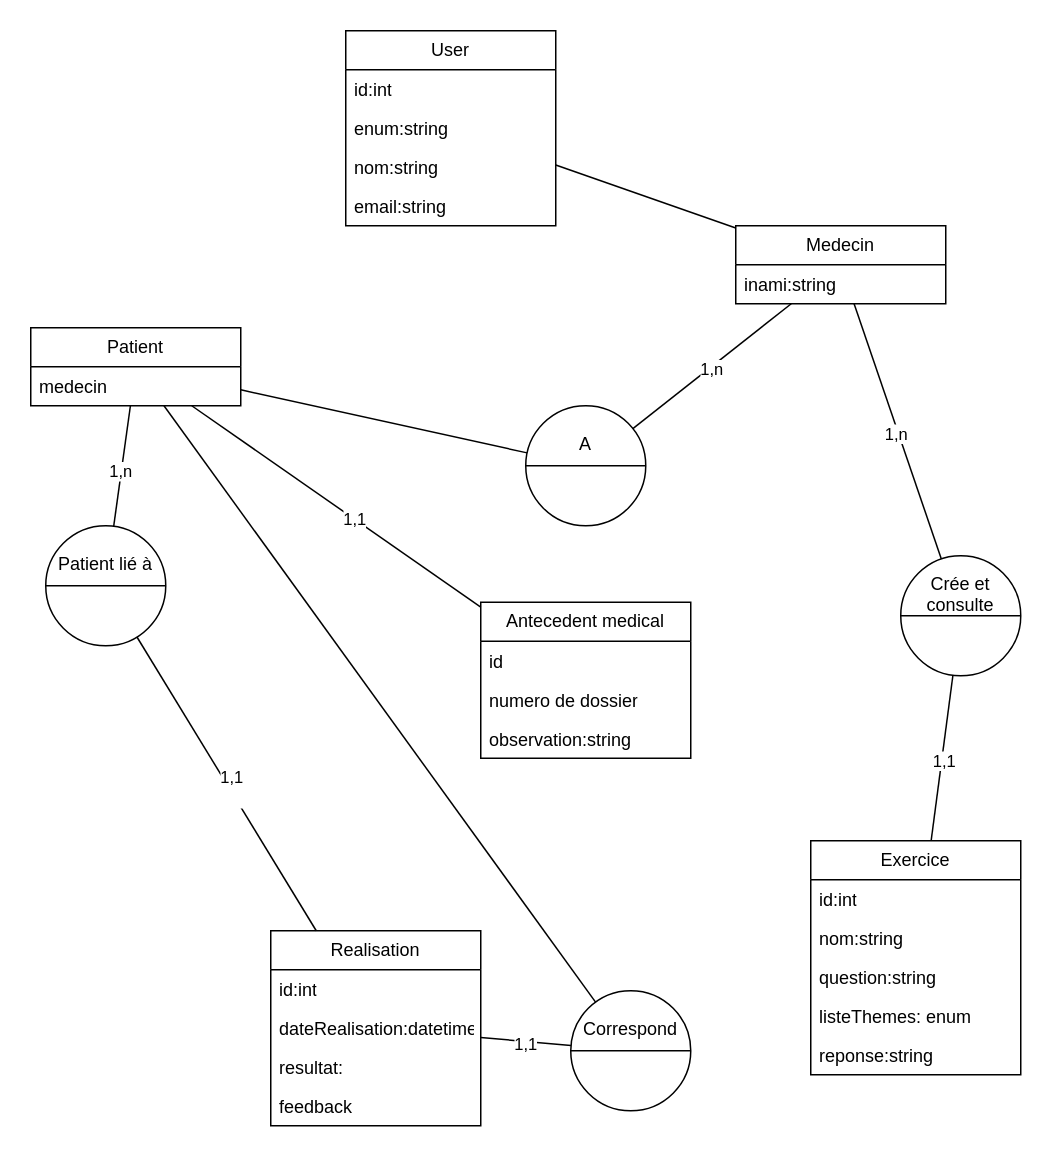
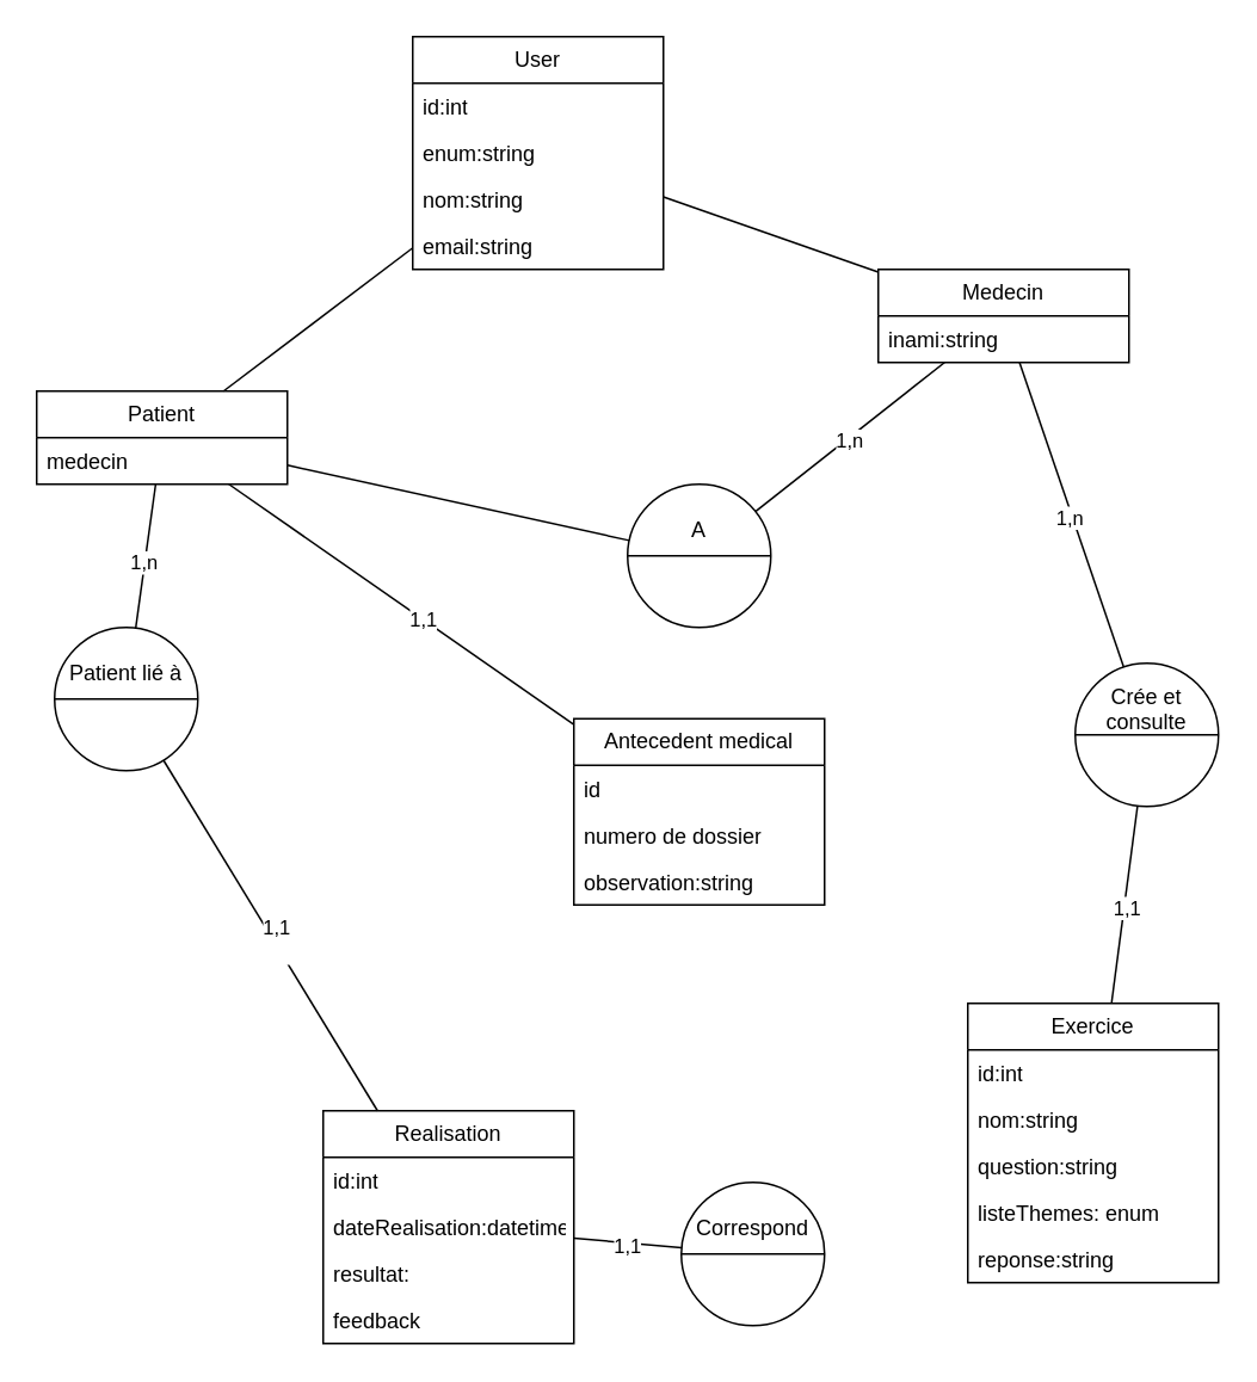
  <mxCell id="0" />
  <mxCell id="1" parent="0" />
  <mxCell id="2" value="User" style="swimlane;fontStyle=0;childLayout=stackLayout;horizontal=1;startSize=26;fillColor=none;horizontalStack=0;resizeParent=1;resizeParentMax=0;resizeLast=0;collapsible=1;marginBottom=0;whiteSpace=wrap;html=1;" parent="1" vertex="1"><mxGeometry x="230" width="140" height="130" as="geometry" y="20" /></mxCell>
  <mxCell id="3" value="id:int" style="text;strokeColor=none;fillColor=none;align=left;verticalAlign=top;spacingLeft=4;spacingRight=4;overflow=hidden;rotatable=0;points=[[0,0.5],[1,0.5]];portConstraint=eastwest;whiteSpace=wrap;html=1;" parent="2" vertex="1"><mxGeometry y="26" width="140" height="26" as="geometry" /></mxCell>
  <mxCell id="4" value="enum:string" style="text;strokeColor=none;fillColor=none;align=left;verticalAlign=top;spacingLeft=4;spacingRight=4;overflow=hidden;rotatable=0;points=[[0,0.5],[1,0.5]];portConstraint=eastwest;whiteSpace=wrap;html=1;" parent="2" vertex="1"><mxGeometry y="52" width="140" height="26" as="geometry" /></mxCell>
  <mxCell id="5" value="nom:string" style="text;strokeColor=none;fillColor=none;align=left;verticalAlign=top;spacingLeft=4;spacingRight=4;overflow=hidden;rotatable=0;points=[[0,0.5],[1,0.5]];portConstraint=eastwest;whiteSpace=wrap;html=1;" parent="2" vertex="1"><mxGeometry y="78" width="140" height="26" as="geometry" /></mxCell>
  <mxCell id="6" value="email:string" style="text;strokeColor=none;fillColor=none;align=left;verticalAlign=top;spacingLeft=4;spacingRight=4;overflow=hidden;rotatable=0;points=[[0,0.5],[1,0.5]];portConstraint=eastwest;whiteSpace=wrap;html=1;" parent="2" vertex="1"><mxGeometry y="104" width="140" height="26" as="geometry" /></mxCell>
  <mxCell id="7" value="Exercice" style="swimlane;fontStyle=0;childLayout=stackLayout;horizontal=1;startSize=26;fillColor=none;horizontalStack=0;resizeParent=1;resizeParentMax=0;resizeLast=0;collapsible=1;marginBottom=0;whiteSpace=wrap;html=1;" parent="1" vertex="1"><mxGeometry x="540" y="560" width="140" height="156" as="geometry" /></mxCell>
  <mxCell id="8" value="id:int" style="text;strokeColor=none;fillColor=none;align=left;verticalAlign=top;spacingLeft=4;spacingRight=4;overflow=hidden;rotatable=0;points=[[0,0.5],[1,0.5]];portConstraint=eastwest;whiteSpace=wrap;html=1;" parent="7" vertex="1"><mxGeometry y="26" width="140" height="26" as="geometry" /></mxCell>
  <mxCell id="9" value="nom:string&lt;div&gt;&lt;br&gt;&lt;/div&gt;" style="text;strokeColor=none;fillColor=none;align=left;verticalAlign=top;spacingLeft=4;spacingRight=4;overflow=hidden;rotatable=0;points=[[0,0.5],[1,0.5]];portConstraint=eastwest;whiteSpace=wrap;html=1;" vertex="1" parent="7"><mxGeometry y="52" width="140" height="26" as="geometry" /></mxCell>
  <mxCell id="10" value="question:string" style="text;strokeColor=none;fillColor=none;align=left;verticalAlign=top;spacingLeft=4;spacingRight=4;overflow=hidden;rotatable=0;points=[[0,0.5],[1,0.5]];portConstraint=eastwest;whiteSpace=wrap;html=1;" vertex="1" parent="7"><mxGeometry y="78" width="140" height="26" as="geometry" /></mxCell>
  <mxCell id="11" value="listeThemes: enum" style="text;strokeColor=none;fillColor=none;align=left;verticalAlign=top;spacingLeft=4;spacingRight=4;overflow=hidden;rotatable=0;points=[[0,0.5],[1,0.5]];portConstraint=eastwest;whiteSpace=wrap;html=1;" vertex="1" parent="7"><mxGeometry y="104" width="140" height="26" as="geometry" /></mxCell>
  <mxCell id="12" value="reponse:string" style="text;strokeColor=none;fillColor=none;align=left;verticalAlign=top;spacingLeft=4;spacingRight=4;overflow=hidden;rotatable=0;points=[[0,0.5],[1,0.5]];portConstraint=eastwest;whiteSpace=wrap;html=1;" vertex="1" parent="7"><mxGeometry y="130" width="140" height="26" as="geometry" /></mxCell>
  <mxCell id="13" value="Realisation" style="swimlane;fontStyle=0;childLayout=stackLayout;horizontal=1;startSize=26;fillColor=none;horizontalStack=0;resizeParent=1;resizeParentMax=0;resizeLast=0;collapsible=1;marginBottom=0;whiteSpace=wrap;html=1;" parent="1" vertex="1"><mxGeometry x="180" y="620" width="140" height="130" as="geometry" /></mxCell>
  <mxCell id="14" value="id:int" style="text;strokeColor=none;fillColor=none;align=left;verticalAlign=top;spacingLeft=4;spacingRight=4;overflow=hidden;rotatable=0;points=[[0,0.5],[1,0.5]];portConstraint=eastwest;whiteSpace=wrap;html=1;" parent="13" vertex="1"><mxGeometry y="26" width="140" height="26" as="geometry" /></mxCell>
  <mxCell id="15" value="dateRealisation:datetime" style="text;strokeColor=none;fillColor=none;align=left;verticalAlign=top;spacingLeft=4;spacingRight=4;overflow=hidden;rotatable=0;points=[[0,0.5],[1,0.5]];portConstraint=eastwest;whiteSpace=wrap;html=1;" parent="13" vertex="1"><mxGeometry y="52" width="140" height="26" as="geometry" /></mxCell>
  <mxCell id="16" value="resultat:" style="text;strokeColor=none;fillColor=none;align=left;verticalAlign=top;spacingLeft=4;spacingRight=4;overflow=hidden;rotatable=0;points=[[0,0.5],[1,0.5]];portConstraint=eastwest;whiteSpace=wrap;html=1;" parent="13" vertex="1"><mxGeometry y="78" width="140" height="26" as="geometry" /></mxCell>
  <mxCell id="17" value="feedback" style="text;strokeColor=none;fillColor=none;align=left;verticalAlign=top;spacingLeft=4;spacingRight=4;overflow=hidden;rotatable=0;points=[[0,0.5],[1,0.5]];portConstraint=eastwest;whiteSpace=wrap;html=1;" parent="13" vertex="1"><mxGeometry y="104" width="140" height="26" as="geometry" /></mxCell>
  <mxCell id="18" value="Patient lié à&lt;div&gt;&lt;br&gt;&lt;/div&gt;&lt;div&gt;&lt;br&gt;&lt;/div&gt;" style="shape=lineEllipse;perimeter=ellipsePerimeter;whiteSpace=wrap;html=1;backgroundOutline=1;" parent="1" vertex="1"><mxGeometry x="30" y="350" width="80" height="80" as="geometry" /></mxCell>
  <mxCell id="19" value="Crée et consulte&lt;div&gt;&lt;br&gt;&lt;/div&gt;&lt;div&gt;&lt;br&gt;&lt;/div&gt;" style="shape=lineEllipse;perimeter=ellipsePerimeter;whiteSpace=wrap;html=1;backgroundOutline=1;" parent="1" vertex="1"><mxGeometry x="600" y="370" width="80" height="80" as="geometry" /></mxCell>
  <mxCell id="20" value="Correspond&lt;div&gt;&lt;br&gt;&lt;/div&gt;&lt;div&gt;&lt;br&gt;&lt;/div&gt;" style="shape=lineEllipse;perimeter=ellipsePerimeter;whiteSpace=wrap;html=1;backgroundOutline=1;" parent="1" vertex="1"><mxGeometry x="380" y="660" width="80" height="80" as="geometry" /></mxCell>
  <mxCell id="21" value="" style="endArrow=none;html=1;rounded=0;" parent="1" source="18" target="33" edge="1"><mxGeometry width="50" height="50" relative="1" as="geometry"><mxPoint x="390" y="270" as="sourcePoint" /><mxPoint x="440" y="220" as="targetPoint" /></mxGeometry></mxCell>
  <mxCell id="22" value="1,n" style="edgeLabel;html=1;align=center;verticalAlign=middle;resizable=0;points=[];" parent="21" vertex="1" connectable="0"><mxGeometry x="-0.092" y="1" relative="1" as="geometry"><mxPoint as="offset" /></mxGeometry></mxCell>
  <mxCell id="23" value="" style="endArrow=none;html=1;rounded=0;" parent="1" source="18" target="13" edge="1"><mxGeometry width="50" height="50" relative="1" as="geometry"><mxPoint x="114" y="329" as="sourcePoint" /><mxPoint x="240" y="253" as="targetPoint" /></mxGeometry></mxCell>
  <mxCell id="24" value="1,1&lt;div&gt;&lt;br&gt;&lt;/div&gt;" style="edgeLabel;html=1;align=center;verticalAlign=middle;resizable=0;points=[];" parent="23" vertex="1" connectable="0"><mxGeometry x="0.031" y="1" relative="1" as="geometry"><mxPoint as="offset" /></mxGeometry></mxCell>
  <mxCell id="25" value="" style="endArrow=none;html=1;rounded=0;" parent="1" source="31" target="19" edge="1"><mxGeometry width="50" height="50" relative="1" as="geometry"><mxPoint x="390" y="270" as="sourcePoint" /><mxPoint x="440" y="220" as="targetPoint" /></mxGeometry></mxCell>
  <mxCell id="26" value="1,n" style="edgeLabel;html=1;align=center;verticalAlign=middle;resizable=0;points=[];" parent="25" vertex="1" connectable="0"><mxGeometry x="0.013" y="-2" relative="1" as="geometry"><mxPoint as="offset" /></mxGeometry></mxCell>
  <mxCell id="27" value="" style="endArrow=none;html=1;rounded=0;" parent="1" source="7" target="19" edge="1"><mxGeometry width="50" height="50" relative="1" as="geometry"><mxPoint x="380" y="210" as="sourcePoint" /><mxPoint x="570" y="210" as="targetPoint" /></mxGeometry></mxCell>
  <mxCell id="28" value="1,1" style="edgeLabel;html=1;align=center;verticalAlign=middle;resizable=0;points=[];" parent="27" vertex="1" connectable="0"><mxGeometry x="-0.029" y="-1" relative="1" as="geometry"><mxPoint as="offset" /></mxGeometry></mxCell>
  <mxCell id="29" value="" style="endArrow=none;html=1;rounded=0;" parent="1" source="13" target="20" edge="1"><mxGeometry width="50" height="50" relative="1" as="geometry"><mxPoint x="390" y="270" as="sourcePoint" /><mxPoint x="440" y="220" as="targetPoint" /></mxGeometry></mxCell>
  <mxCell id="30" value="1,1" style="edgeLabel;html=1;align=center;verticalAlign=middle;resizable=0;points=[];" parent="29" vertex="1" connectable="0"><mxGeometry x="-0.012" y="-2" relative="1" as="geometry"><mxPoint as="offset" /></mxGeometry></mxCell>
  <mxCell id="31" value="Medecin" style="swimlane;fontStyle=0;childLayout=stackLayout;horizontal=1;startSize=26;fillColor=none;horizontalStack=0;resizeParent=1;resizeParentMax=0;resizeLast=0;collapsible=1;marginBottom=0;whiteSpace=wrap;html=1;" parent="1" vertex="1"><mxGeometry x="490" y="150" width="140" height="52" as="geometry" /></mxCell>
  <mxCell id="32" value="inami:string" style="text;strokeColor=none;fillColor=none;align=left;verticalAlign=top;spacingLeft=4;spacingRight=4;overflow=hidden;rotatable=0;points=[[0,0.5],[1,0.5]];portConstraint=eastwest;whiteSpace=wrap;html=1;" parent="31" vertex="1"><mxGeometry y="26" width="140" height="26" as="geometry" /></mxCell>
  <mxCell id="33" value="Patient" style="swimlane;fontStyle=0;childLayout=stackLayout;horizontal=1;startSize=26;fillColor=none;horizontalStack=0;resizeParent=1;resizeParentMax=0;resizeLast=0;collapsible=1;marginBottom=0;whiteSpace=wrap;html=1;" parent="1" vertex="1"><mxGeometry x="20" y="218" width="140" height="52" as="geometry" /></mxCell>
  <mxCell id="34" value="medecin" style="text;strokeColor=none;fillColor=none;align=left;verticalAlign=top;spacingLeft=4;spacingRight=4;overflow=hidden;rotatable=0;points=[[0,0.5],[1,0.5]];portConstraint=eastwest;whiteSpace=wrap;html=1;" parent="33" vertex="1"><mxGeometry y="26" width="140" height="26" as="geometry" /></mxCell>
  <mxCell id="35" value="Antecedent medical" style="swimlane;fontStyle=0;childLayout=stackLayout;horizontal=1;startSize=26;fillColor=none;horizontalStack=0;resizeParent=1;resizeParentMax=0;resizeLast=0;collapsible=1;marginBottom=0;whiteSpace=wrap;html=1;" parent="1" vertex="1"><mxGeometry x="320" y="401" width="140" height="104" as="geometry" /></mxCell>
  <mxCell id="36" value="id" style="text;strokeColor=none;fillColor=none;align=left;verticalAlign=top;spacingLeft=4;spacingRight=4;overflow=hidden;rotatable=0;points=[[0,0.5],[1,0.5]];portConstraint=eastwest;whiteSpace=wrap;html=1;" parent="35" vertex="1"><mxGeometry y="26" width="140" height="26" as="geometry" /></mxCell>
  <mxCell id="37" value="numero de dossier" style="text;strokeColor=none;fillColor=none;align=left;verticalAlign=top;spacingLeft=4;spacingRight=4;overflow=hidden;rotatable=0;points=[[0,0.5],[1,0.5]];portConstraint=eastwest;whiteSpace=wrap;html=1;" parent="35" vertex="1"><mxGeometry y="52" width="140" height="26" as="geometry" /></mxCell>
  <mxCell id="38" value="observation:string" style="text;strokeColor=none;fillColor=none;align=left;verticalAlign=top;spacingLeft=4;spacingRight=4;overflow=hidden;rotatable=0;points=[[0,0.5],[1,0.5]];portConstraint=eastwest;whiteSpace=wrap;html=1;" parent="35" vertex="1"><mxGeometry y="78" width="140" height="26" as="geometry" /></mxCell>
  <mxCell id="39" value="" style="endArrow=none;html=1;rounded=0;" parent="1" source="35" target="33" edge="1"><mxGeometry width="50" height="50" relative="1" as="geometry"><mxPoint x="390" y="360" as="sourcePoint" /><mxPoint x="440" y="310" as="targetPoint" /></mxGeometry></mxCell>
  <mxCell id="40" value="1,1" style="edgeLabel;html=1;align=center;verticalAlign=middle;resizable=0;points=[];" parent="39" vertex="1" connectable="0"><mxGeometry x="-0.12" relative="1" as="geometry"><mxPoint as="offset" /></mxGeometry></mxCell>
- <mxCell id="41" value="" style="endArrow=none;html=1;rounded=0;" parent="1" source="33" target="20" edge="1"><mxGeometry width="50" height="50" relative="1" as="geometry"><mxPoint x="390" y="360" as="sourcePoint" /><mxPoint x="440" y="310" as="targetPoint" /></mxGeometry></mxCell>
+ <mxCell id="41" value="" style="endArrow=none;html=1;rounded=0;" parent="1" source="33" target="2" edge="1"><mxGeometry width="50" height="50" relative="1" as="geometry"><mxPoint x="390" y="360" as="sourcePoint" /><mxPoint x="440" y="310" as="targetPoint" /></mxGeometry></mxCell>
  <mxCell id="42" value="" style="endArrow=none;html=1;rounded=0;" parent="1" source="31" target="2" edge="1"><mxGeometry width="50" height="50" relative="1" as="geometry"><mxPoint x="390" y="360" as="sourcePoint" /><mxPoint x="440" y="310" as="targetPoint" /></mxGeometry></mxCell>
  <mxCell id="43" value="A&lt;div&gt;&lt;br&gt;&lt;/div&gt;&lt;div&gt;&lt;br&gt;&lt;/div&gt;" style="shape=lineEllipse;perimeter=ellipsePerimeter;whiteSpace=wrap;html=1;backgroundOutline=1;" parent="1" vertex="1"><mxGeometry x="350" y="270" width="80" height="80" as="geometry" /></mxCell>
  <mxCell id="44" value="" style="endArrow=none;html=1;rounded=0;" parent="1" source="43" target="31" edge="1"><mxGeometry width="50" height="50" relative="1" as="geometry"><mxPoint x="390" y="360" as="sourcePoint" /><mxPoint x="440" y="310" as="targetPoint" /></mxGeometry></mxCell>
  <mxCell id="45" value="1,n" style="edgeLabel;html=1;align=center;verticalAlign=middle;resizable=0;points=[];" parent="44" vertex="1" connectable="0"><mxGeometry x="-0.012" y="-1" relative="1" as="geometry"><mxPoint as="offset" /></mxGeometry></mxCell>
  <mxCell id="46" value="" style="endArrow=none;html=1;rounded=0;" parent="1" source="33" target="43" edge="1"><mxGeometry width="50" height="50" relative="1" as="geometry"><mxPoint x="390" y="360" as="sourcePoint" /><mxPoint x="440" y="310" as="targetPoint" /></mxGeometry></mxCell>
